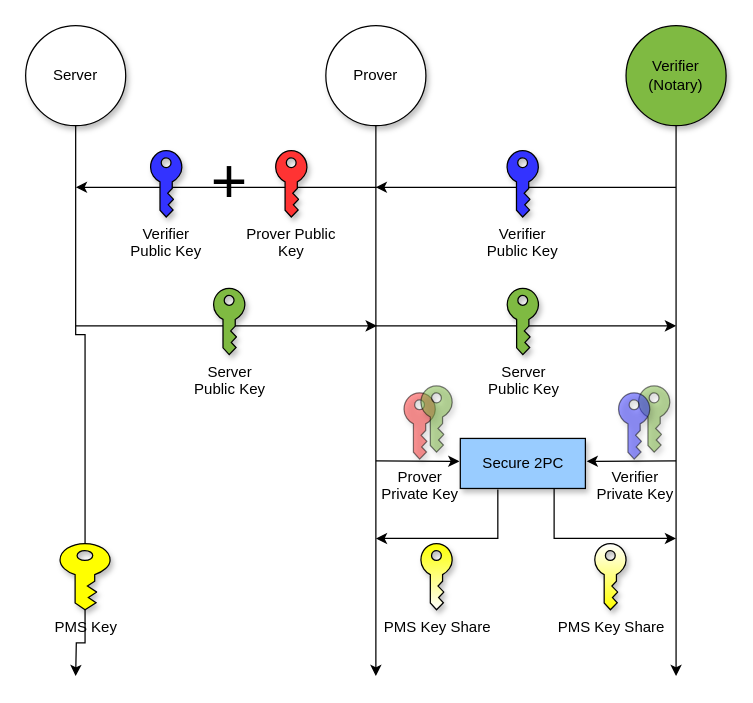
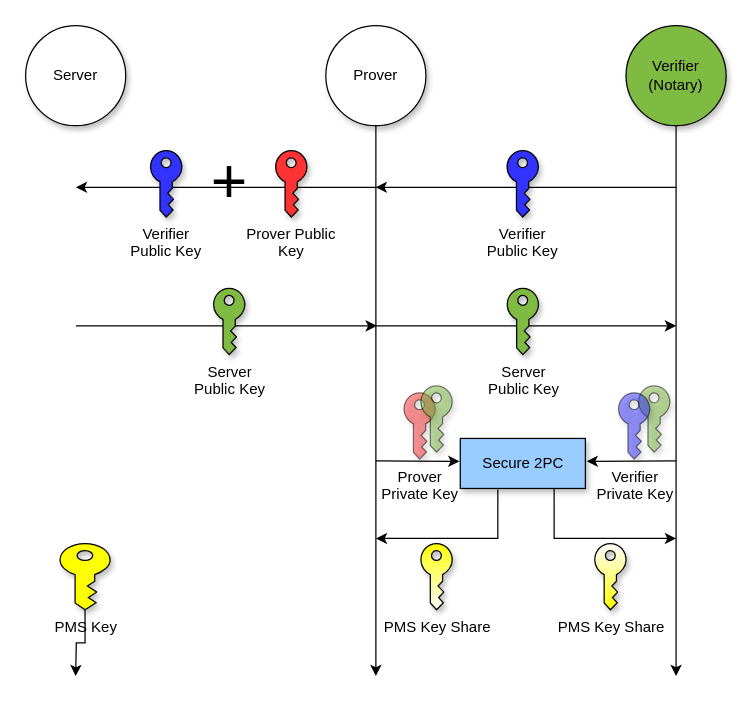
  <mxCell id="0" />
  <mxCell id="1" parent="0" />
  <mxCell id="2" value="" style="sketch=0;pointerEvents=1;shadow=1;dashed=0;html=1;strokeColor=default;labelPosition=center;verticalLabelPosition=bottom;verticalAlign=top;outlineConnect=0;align=center;shape=mxgraph.office.security.key_permissions;fillColor=#7FBA42;opacity=50;fontStyle=1;expand=0;" parent="1" vertex="1"><mxGeometry x="510" y="308" width="25" height="53" as="geometry"><mxRectangle x="300" y="330" width="90" height="20" as="alternateBounds" /></mxGeometry></mxCell>
  <mxCell id="3" style="edgeStyle=orthogonalEdgeStyle;rounded=0;orthogonalLoop=1;jettySize=auto;html=1;" parent="1" source="4" edge="1"><mxGeometry relative="1" as="geometry"><mxPoint x="300" y="540" as="targetPoint" /></mxGeometry></mxCell>
  <mxCell id="4" value="Prover" style="ellipse;whiteSpace=wrap;html=1;aspect=fixed;shadow=1;" parent="1" vertex="1"><mxGeometry x="260" y="20" width="80" height="80" as="geometry" /></mxCell>
  <mxCell id="5" style="edgeStyle=orthogonalEdgeStyle;rounded=0;orthogonalLoop=1;jettySize=auto;html=1;startArrow=none;" parent="1" source="27" edge="1"><mxGeometry relative="1" as="geometry"><mxPoint x="60" y="540" as="targetPoint" /></mxGeometry></mxCell>
  <mxCell id="6" value="Server" style="ellipse;whiteSpace=wrap;html=1;aspect=fixed;shadow=1;" parent="1" vertex="1"><mxGeometry x="20" y="20" width="80" height="80" as="geometry" /></mxCell>
  <mxCell id="7" style="edgeStyle=orthogonalEdgeStyle;rounded=0;orthogonalLoop=1;jettySize=auto;html=1;" parent="1" source="8" edge="1"><mxGeometry relative="1" as="geometry"><mxPoint x="540" y="540" as="targetPoint" /></mxGeometry></mxCell>
  <mxCell id="8" value="Verifier&lt;br&gt;(Notary)" style="ellipse;whiteSpace=wrap;html=1;aspect=fixed;shadow=1;fillColor=#7fba42;" parent="1" vertex="1"><mxGeometry x="500" y="20" width="80" height="80" as="geometry" /></mxCell>
  <mxCell id="9" value="" style="endArrow=classic;html=1;rounded=0;" parent="1" edge="1"><mxGeometry width="50" height="50" relative="1" as="geometry"><mxPoint x="60.25" y="260" as="sourcePoint" /><mxPoint x="300.75" y="260" as="targetPoint" /></mxGeometry></mxCell>
  <mxCell id="10" value="" style="endArrow=classic;html=1;rounded=0;" parent="1" edge="1"><mxGeometry width="50" height="50" relative="1" as="geometry"><mxPoint x="300" y="260" as="sourcePoint" /><mxPoint x="540" y="260" as="targetPoint" /></mxGeometry></mxCell>
  <mxCell id="11" value="Server&lt;br&gt;Public Key" style="sketch=0;pointerEvents=1;shadow=1;dashed=0;html=1;strokeColor=default;labelPosition=center;verticalLabelPosition=bottom;verticalAlign=top;outlineConnect=0;align=center;shape=mxgraph.office.security.key_permissions;fillColor=#7FBA42;container=1;" parent="1" vertex="1"><mxGeometry x="170.25" y="230" width="25" height="53" as="geometry"><mxRectangle x="300" y="330" width="90" height="20" as="alternateBounds" /></mxGeometry></mxCell>
  <mxCell id="12" value="Server&lt;br&gt;Public Key" style="sketch=0;pointerEvents=1;shadow=1;dashed=0;html=1;strokeColor=default;labelPosition=center;verticalLabelPosition=bottom;verticalAlign=top;outlineConnect=0;align=center;shape=mxgraph.office.security.key_permissions;fillColor=#7FBA42;container=1;" parent="1" vertex="1"><mxGeometry x="405" y="230" width="25" height="53" as="geometry" /></mxCell>
  <mxCell id="13" value="" style="endArrow=classic;html=1;rounded=0;" parent="1" edge="1"><mxGeometry width="50" height="50" relative="1" as="geometry"><mxPoint x="539.88" y="149.26" as="sourcePoint" /><mxPoint x="299.88" y="149.26" as="targetPoint" /></mxGeometry></mxCell>
  <mxCell id="14" value="Verifier&lt;br&gt;Public Key" style="sketch=0;pointerEvents=1;shadow=1;dashed=0;html=1;strokeColor=default;labelPosition=center;verticalLabelPosition=bottom;verticalAlign=top;outlineConnect=0;align=center;shape=mxgraph.office.security.key_permissions;fillColor=#3333FF;" parent="1" vertex="1"><mxGeometry x="404.88" y="120" width="25" height="53" as="geometry" /></mxCell>
  <mxCell id="15" value="" style="endArrow=classic;html=1;rounded=0;" parent="1" edge="1"><mxGeometry width="50" height="50" relative="1" as="geometry"><mxPoint x="300.63" y="149.26" as="sourcePoint" /><mxPoint x="60.13" y="149.26" as="targetPoint" /></mxGeometry></mxCell>
  <mxCell id="16" value="Verifier&lt;br&gt;Public Key" style="sketch=0;pointerEvents=1;shadow=1;dashed=0;html=1;strokeColor=default;labelPosition=center;verticalLabelPosition=bottom;verticalAlign=top;outlineConnect=0;align=center;shape=mxgraph.office.security.key_permissions;fillColor=#3333FF;" parent="1" vertex="1"><mxGeometry x="119.88" y="120" width="25" height="53" as="geometry" /></mxCell>
  <mxCell id="17" value="Prover Public &lt;br&gt;Key" style="sketch=0;pointerEvents=1;shadow=1;dashed=0;html=1;strokeColor=default;labelPosition=center;verticalLabelPosition=bottom;verticalAlign=top;outlineConnect=0;align=center;shape=mxgraph.office.security.key_permissions;fillColor=#FF3333;" parent="1" vertex="1"><mxGeometry x="219.88" y="120" width="25" height="53" as="geometry" /></mxCell>
  <mxCell id="18" style="edgeStyle=orthogonalEdgeStyle;rounded=0;orthogonalLoop=1;jettySize=auto;html=1;exitX=0.3;exitY=1.02;exitDx=0;exitDy=0;exitPerimeter=0;" parent="1" source="20" edge="1"><mxGeometry relative="1" as="geometry"><mxPoint x="300" y="430" as="targetPoint" /><Array as="points"><mxPoint x="398" y="430" /></Array></mxGeometry></mxCell>
  <mxCell id="19" style="edgeStyle=orthogonalEdgeStyle;rounded=0;orthogonalLoop=1;jettySize=auto;html=1;exitX=0.75;exitY=1;exitDx=0;exitDy=0;" parent="1" source="20" edge="1"><mxGeometry relative="1" as="geometry"><mxPoint x="540" y="430" as="targetPoint" /><Array as="points"><mxPoint x="443" y="430" /><mxPoint x="540" y="430" /></Array></mxGeometry></mxCell>
  <mxCell id="20" value="Secure 2PC" style="rounded=0;whiteSpace=wrap;html=1;shadow=1;sketch=0;strokeColor=#000000;fillColor=#99CCFF;" parent="1" vertex="1"><mxGeometry x="367.5" y="350" width="100" height="40" as="geometry" /></mxCell>
  <mxCell id="21" value="" style="endArrow=classic;html=1;rounded=0;entryX=-0.007;entryY=0.458;entryDx=0;entryDy=0;entryPerimeter=0;" parent="1" target="20" edge="1"><mxGeometry width="50" height="50" relative="1" as="geometry"><mxPoint x="300" y="368" as="sourcePoint" /><mxPoint x="207" y="400.38" as="targetPoint" /></mxGeometry></mxCell>
  <mxCell id="22" value="PMS Key Share" style="sketch=0;pointerEvents=1;shadow=1;dashed=0;html=1;strokeColor=default;labelPosition=center;verticalLabelPosition=bottom;verticalAlign=top;outlineConnect=0;align=center;shape=mxgraph.office.security.key_permissions;fillColor=#fdff01;fillStyle=solid;gradientColor=#FFFFFF;" parent="1" vertex="1"><mxGeometry x="336" y="434" width="25" height="53" as="geometry" /></mxCell>
  <mxCell id="23" value="PMS Key Share" style="sketch=0;pointerEvents=1;shadow=1;dashed=0;html=1;strokeColor=default;labelPosition=center;verticalLabelPosition=bottom;verticalAlign=top;outlineConnect=0;align=center;shape=mxgraph.office.security.key_permissions;fillColor=#FFFF00;gradientColor=#FFFFFF;gradientDirection=north;" parent="1" vertex="1"><mxGeometry x="475" y="434" width="25" height="53" as="geometry" /></mxCell>
  <mxCell id="24" value="Prover&lt;br&gt;Private Key" style="sketch=0;pointerEvents=1;shadow=1;dashed=0;html=1;strokeColor=default;labelPosition=center;verticalLabelPosition=bottom;verticalAlign=top;outlineConnect=0;align=center;shape=mxgraph.office.security.key_permissions;fillColor=#FF3333;opacity=50;" parent="1" vertex="1"><mxGeometry x="322.5" y="313.5" width="25" height="53" as="geometry" /></mxCell>
  <mxCell id="25" value="Verifier&lt;br&gt;Private Key" style="sketch=0;pointerEvents=1;shadow=1;dashed=0;html=1;strokeColor=default;labelPosition=center;verticalLabelPosition=bottom;verticalAlign=top;outlineConnect=0;align=center;shape=mxgraph.office.security.key_permissions;fillColor=#3333FF;opacity=50;" parent="1" vertex="1"><mxGeometry x="494" y="313.5" width="25" height="53" as="geometry" /></mxCell>
  <mxCell id="26" value="" style="sketch=0;pointerEvents=1;shadow=1;dashed=0;html=1;strokeColor=default;labelPosition=center;verticalLabelPosition=bottom;verticalAlign=top;outlineConnect=0;align=center;shape=mxgraph.office.security.key_permissions;fillColor=#7FBA42;opacity=50;" parent="1" vertex="1"><mxGeometry x="336" y="308" width="25" height="53" as="geometry"><mxRectangle x="476" y="524" width="90" height="20" as="alternateBounds" /></mxGeometry></mxCell>
  <mxCell id="27" value="PMS Key" style="sketch=0;pointerEvents=1;shadow=1;dashed=0;html=1;strokeColor=default;labelPosition=center;verticalLabelPosition=bottom;verticalAlign=top;outlineConnect=0;align=center;shape=mxgraph.office.security.key_permissions;fillColor=#FFFF00;" parent="1" vertex="1"><mxGeometry x="47.5" y="434" width="40" height="53" as="geometry" /></mxCell>
- <mxCell id="28" value="" style="edgeStyle=orthogonalEdgeStyle;rounded=0;orthogonalLoop=1;jettySize=auto;html=1;endArrow=none;" parent="1" source="6" target="27" edge="1"><mxGeometry relative="1" as="geometry"><mxPoint x="60" y="580" as="targetPoint" /><mxPoint x="60" y="100" as="sourcePoint" /></mxGeometry></mxCell>
  <mxCell id="29" value="" style="endArrow=classic;html=1;rounded=0;entryX=1.01;entryY=0.458;entryDx=0;entryDy=0;entryPerimeter=0;" parent="1" target="20" edge="1"><mxGeometry width="50" height="50" relative="1" as="geometry"><mxPoint x="540" y="368" as="sourcePoint" /><mxPoint x="468.5" y="368.32" as="targetPoint" /></mxGeometry></mxCell>
  <mxCell id="30" value="&lt;font style=&quot;font-size: 50px;&quot;&gt;+&lt;/font&gt;" style="text;strokeColor=none;align=center;fillColor=none;html=1;verticalAlign=middle;whiteSpace=wrap;rounded=0;fillStyle=solid;fontSize=50;" parent="1" vertex="1"><mxGeometry x="162.88" y="119" width="39.75" height="50" as="geometry" /></mxCell>
